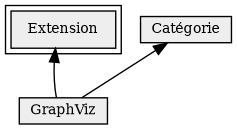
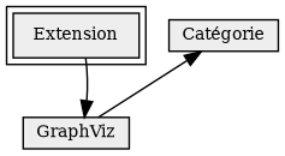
  digraph {
    rankdir=TB
    node [color="#00000" fillcolor="#EEEEEE" font="Helvetica-Bold" fontsize=10 peripheries=1 shape=box style=filled]
    edge [dir=back]
    n1 [height=0 label=Extension peripheries=2]
    n2 [height=0 label=GraphViz]
    n3 [height=0 label="Catégorie"]
-   n1 -> n2
+   n2 -> n1
    n3 -> n2
  }
